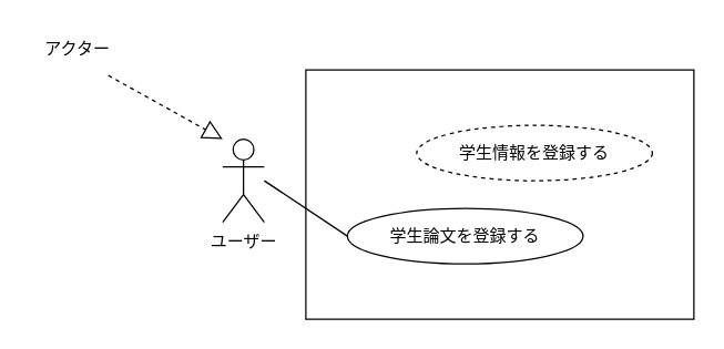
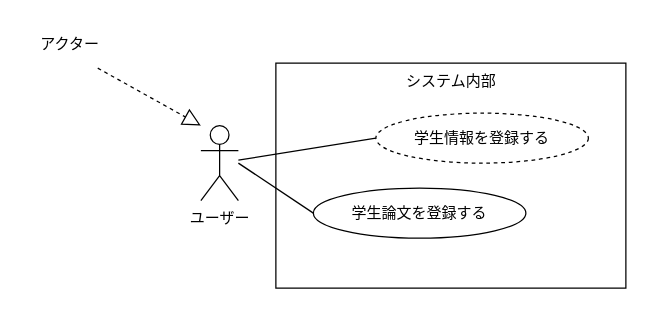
  <mxCell id="0" />
  <mxCell id="1" parent="0" />
  <mxCell id="2" value="ユーザー" style="shape=umlActor;verticalLabelPosition=bottom;verticalAlign=top;html=1;outlineConnect=0;" vertex="1" parent="1"><mxGeometry x="160" y="100" width="30" height="60" as="geometry" /></mxCell>
  <mxCell id="3" value="" style="rounded=0;whiteSpace=wrap;html=1;align=left;fillColor=none;" vertex="1" parent="1"><mxGeometry x="220" y="50" width="280" height="180" as="geometry" /></mxCell>
+ <mxCell id="4" value="システム内部" style="text;html=1;align=center;verticalAlign=middle;resizable=0;points=[];autosize=1;strokeColor=none;fillColor=none;" vertex="1" parent="1"><mxGeometry x="310" y="50" width="100" height="30" as="geometry" /></mxCell>
  <mxCell id="5" value="学生情報を登録する" style="ellipse;whiteSpace=wrap;html=1;fillColor=none;dashed=1;" vertex="1" parent="1"><mxGeometry x="300" y="90" width="170" height="40" as="geometry" /></mxCell>
  <mxCell id="6" value="学生論文を登録する" style="ellipse;whiteSpace=wrap;html=1;fillColor=none;" vertex="1" parent="1"><mxGeometry x="250" y="150" width="170" height="40" as="geometry" /></mxCell>
+ <mxCell id="7" value="" style="endArrow=none;html=1;entryX=0;entryY=0.5;entryDx=0;entryDy=0;" edge="1" parent="1" source="2" target="5"><mxGeometry width="50" height="50" relative="1" as="geometry"><mxPoint x="340" y="130" as="sourcePoint" /><mxPoint x="390" y="80" as="targetPoint" /></mxGeometry></mxCell>
  <mxCell id="8" value="" style="endArrow=none;html=1;entryX=0;entryY=0.5;entryDx=0;entryDy=0;" edge="1" parent="1" target="6"><mxGeometry width="50" height="50" relative="1" as="geometry"><mxPoint x="190" y="130" as="sourcePoint" /><mxPoint x="310" y="120" as="targetPoint" /></mxGeometry></mxCell>
  <mxCell id="9" value="" style="endArrow=block;dashed=1;endFill=0;endSize=12;html=1;entryX=0.25;entryY=0.1;entryDx=0;entryDy=0;entryPerimeter=0;" edge="1" parent="1"><mxGeometry width="160" relative="1" as="geometry"><mxPoint x="77.5" y="54" as="sourcePoint" /><mxPoint x="160" y="100" as="targetPoint" /><Array as="points" /></mxGeometry></mxCell>
  <mxCell id="10" value="アクター" style="text;html=1;align=center;verticalAlign=middle;resizable=0;points=[];autosize=1;strokeColor=none;fillColor=none;" vertex="1" parent="1"><mxGeometry x="20" y="20" width="70" height="30" as="geometry" /></mxCell>
